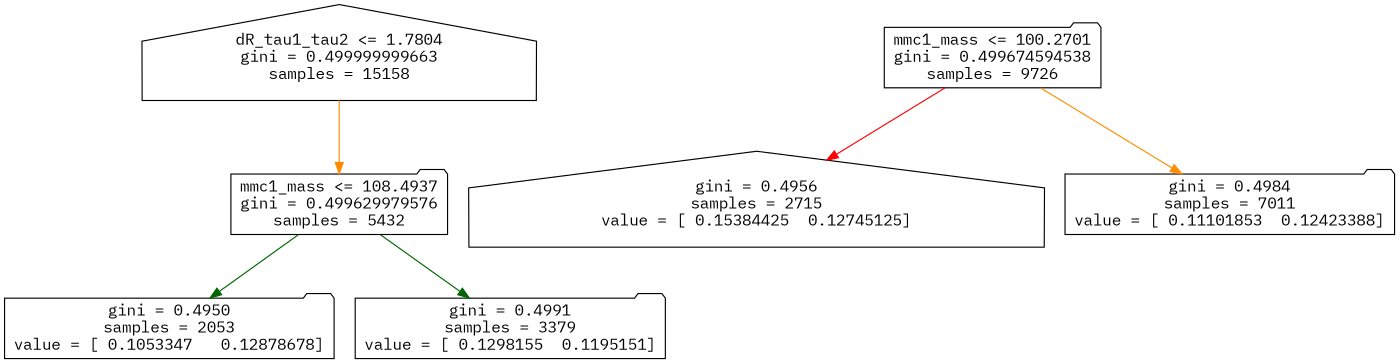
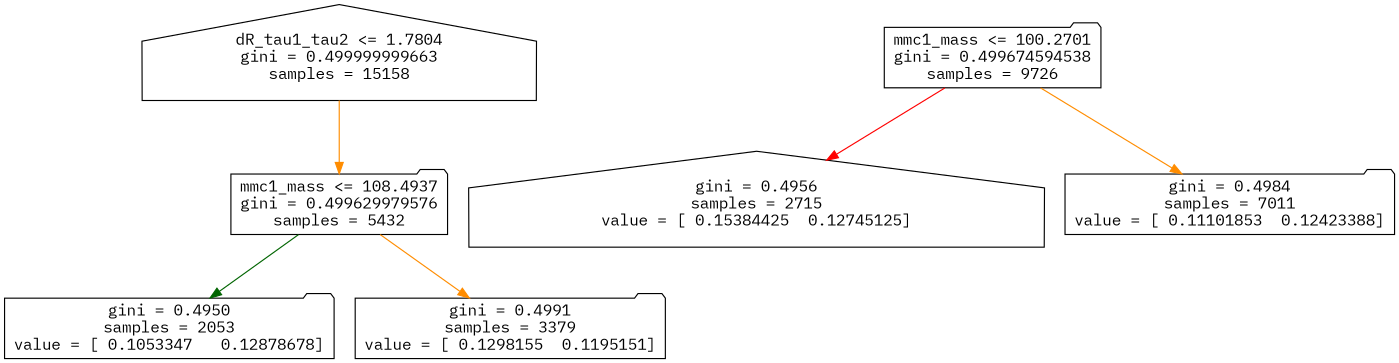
  digraph {
    fontname="IBM Plex Mono"
    node [fontname="IBM Plex Mono" shape=folder]
    edge [color=darkorange fontname="IBM Plex Mono"]
    n1 [label="dR_tau1_tau2 <= 1.7804\ngini = 0.499999999663\nsamples = 15158" shape=house]
    n2 [label="mmc1_mass <= 108.4937\ngini = 0.499629979576\nsamples = 5432"]
    n3 [label="mmc1_mass <= 100.2701\ngini = 0.499674594538\nsamples = 9726"]
    n4 [label="gini = 0.4956\nsamples = 2715\nvalue = [ 0.15384425  0.12745125]" shape=house]
    n5 [label="gini = 0.4984\nsamples = 7011\nvalue = [ 0.11101853  0.12423388]"]
    n6 [label="gini = 0.4950\nsamples = 2053\nvalue = [ 0.1053347   0.12878678]"]
    n7 [label="gini = 0.4991\nsamples = 3379\nvalue = [ 0.1298155  0.1195151]"]
    n1 -> n2
    n2 -> n6 [color=darkgreen]
-   n2 -> n7 [color=darkgreen]
+   n2 -> n7
    n3 -> n4 [color=red]
    n3 -> n5
  }
